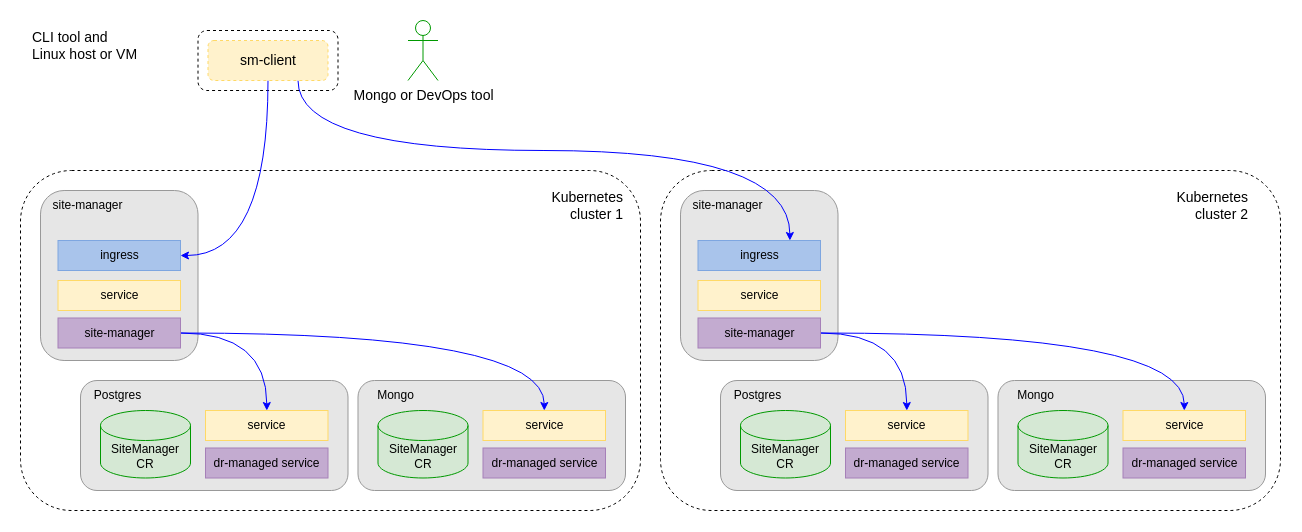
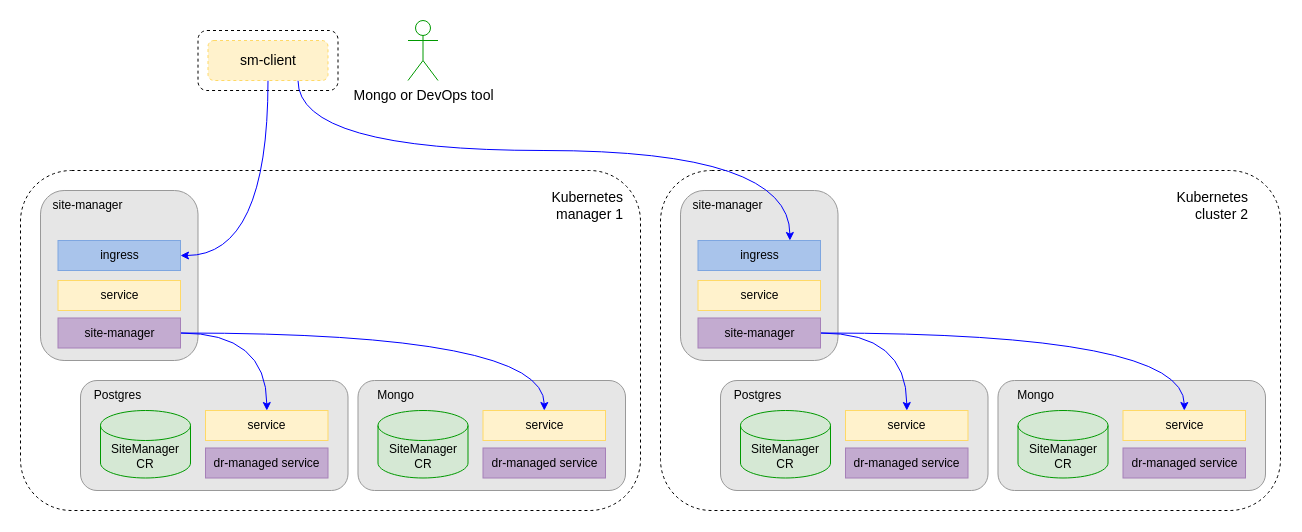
  <mxCell id="0" />
  <mxCell id="1" parent="0" />
  <mxCell id="2" value="" style="rounded=1;whiteSpace=wrap;html=1;dashed=1;" vertex="1" parent="1"><mxGeometry x="197.5" y="30" width="140" height="60" as="geometry" /></mxCell>
  <mxCell id="3" value="" style="rounded=1;whiteSpace=wrap;html=1;dashed=1;" vertex="1" parent="1"><mxGeometry x="20" y="170" width="620" height="340" as="geometry" /></mxCell>
- <mxCell id="4" value="&lt;font style=&quot;font-size: 14px;&quot;&gt;Kubernetes cluster 1&lt;/font&gt;" style="text;html=1;strokeColor=none;fillColor=none;align=right;verticalAlign=middle;whiteSpace=wrap;rounded=0;" vertex="1" parent="1"><mxGeometry x="565" y="190" width="60" height="30" as="geometry" /></mxCell>
+ <mxCell id="4" value="&lt;font style=&quot;font-size: 14px;&quot;&gt;Kubernetes manager 1&lt;/font&gt;" style="text;html=1;strokeColor=none;fillColor=none;align=right;verticalAlign=middle;whiteSpace=wrap;rounded=0;" vertex="1" parent="1"><mxGeometry x="565" y="190" width="60" height="30" as="geometry" /></mxCell>
  <mxCell id="5" value="" style="rounded=1;whiteSpace=wrap;html=1;strokeColor=#999999;fillColor=#E6E6E6;" vertex="1" parent="1"><mxGeometry x="80" y="380" width="267.5" height="110" as="geometry" /></mxCell>
  <mxCell id="6" value="Postgres" style="text;html=1;strokeColor=none;fillColor=none;align=center;verticalAlign=middle;whiteSpace=wrap;rounded=0;" vertex="1" parent="1"><mxGeometry x="80" y="380" width="75" height="30" as="geometry" /></mxCell>
  <mxCell id="7" value="SiteManager CR" style="shape=cylinder3;whiteSpace=wrap;html=1;boundedLbl=1;backgroundOutline=1;size=15;strokeColor=#009900;fillColor=#D5E8D4;" vertex="1" parent="1"><mxGeometry x="100" y="410" width="90" height="67.5" as="geometry" /></mxCell>
  <mxCell id="8" value="service" style="rounded=0;whiteSpace=wrap;html=1;strokeColor=#FFD966;fillColor=#FFF2CC;" vertex="1" parent="1"><mxGeometry x="205" y="410" width="122.5" height="30" as="geometry" /></mxCell>
  <mxCell id="9" value="dr-managed service" style="rounded=0;whiteSpace=wrap;html=1;strokeColor=#A680B8;fillColor=#C3ABD0;" vertex="1" parent="1"><mxGeometry x="205" y="447.5" width="122.5" height="30" as="geometry" /></mxCell>
  <mxCell id="10" value="" style="rounded=1;whiteSpace=wrap;html=1;strokeColor=#999999;fillColor=#E6E6E6;" vertex="1" parent="1"><mxGeometry x="357.5" y="380" width="267.5" height="110" as="geometry" /></mxCell>
  <mxCell id="11" value="Mongo" style="text;html=1;strokeColor=none;fillColor=none;align=center;verticalAlign=middle;whiteSpace=wrap;rounded=0;" vertex="1" parent="1"><mxGeometry x="357.5" y="380" width="75" height="30" as="geometry" /></mxCell>
  <mxCell id="12" value="SiteManager CR" style="shape=cylinder3;whiteSpace=wrap;html=1;boundedLbl=1;backgroundOutline=1;size=15;strokeColor=#009900;fillColor=#D5E8D4;" vertex="1" parent="1"><mxGeometry x="377.5" y="410" width="90" height="67.5" as="geometry" /></mxCell>
  <mxCell id="13" value="service" style="rounded=0;whiteSpace=wrap;html=1;strokeColor=#FFD966;fillColor=#FFF2CC;" vertex="1" parent="1"><mxGeometry x="482.5" y="410" width="122.5" height="30" as="geometry" /></mxCell>
  <mxCell id="14" value="dr-managed service" style="rounded=0;whiteSpace=wrap;html=1;strokeColor=#A680B8;fillColor=#C3ABD0;" vertex="1" parent="1"><mxGeometry x="482.5" y="447.5" width="122.5" height="30" as="geometry" /></mxCell>
  <mxCell id="15" value="" style="rounded=1;whiteSpace=wrap;html=1;strokeColor=#999999;fillColor=#E6E6E6;" vertex="1" parent="1"><mxGeometry x="40" y="190" width="157.5" height="170" as="geometry" /></mxCell>
  <mxCell id="16" value="site-manager" style="text;html=1;strokeColor=none;fillColor=none;align=center;verticalAlign=middle;whiteSpace=wrap;rounded=0;" vertex="1" parent="1"><mxGeometry x="50" y="190" width="75" height="30" as="geometry" /></mxCell>
  <mxCell id="17" value="service" style="rounded=0;whiteSpace=wrap;html=1;strokeColor=#FFD966;fillColor=#FFF2CC;" vertex="1" parent="1"><mxGeometry x="57.5" y="280" width="122.5" height="30" as="geometry" /></mxCell>
  <mxCell id="18" style="edgeStyle=orthogonalEdgeStyle;rounded=0;orthogonalLoop=1;jettySize=auto;html=1;curved=1;strokeColor=#0000FF;" edge="1" parent="1" source="20" target="8"><mxGeometry relative="1" as="geometry" /></mxCell>
  <mxCell id="19" style="edgeStyle=orthogonalEdgeStyle;curved=1;rounded=0;orthogonalLoop=1;jettySize=auto;html=1;strokeColor=#0000FF;" edge="1" parent="1" source="20" target="13"><mxGeometry relative="1" as="geometry" /></mxCell>
  <mxCell id="20" value="site-manager" style="rounded=0;whiteSpace=wrap;html=1;strokeColor=#A680B8;fillColor=#C3ABD0;" vertex="1" parent="1"><mxGeometry x="57.5" y="317.5" width="122.5" height="30" as="geometry" /></mxCell>
  <mxCell id="21" value="ingress" style="rounded=0;whiteSpace=wrap;html=1;strokeColor=#7EA6E0;fillColor=#A9C4EB;" vertex="1" parent="1"><mxGeometry x="57.5" y="240" width="122.5" height="30" as="geometry" /></mxCell>
  <mxCell id="22" value="" style="rounded=1;whiteSpace=wrap;html=1;dashed=1;" vertex="1" parent="1"><mxGeometry x="660" y="170" width="620" height="340" as="geometry" /></mxCell>
  <mxCell id="23" value="&lt;font style=&quot;font-size: 14px;&quot;&gt;Kubernetes cluster 2&lt;/font&gt;" style="text;html=1;strokeColor=none;fillColor=none;align=right;verticalAlign=middle;whiteSpace=wrap;rounded=0;" vertex="1" parent="1"><mxGeometry x="1190" y="190" width="60" height="30" as="geometry" /></mxCell>
  <mxCell id="24" value="" style="rounded=1;whiteSpace=wrap;html=1;strokeColor=#999999;fillColor=#E6E6E6;" vertex="1" parent="1"><mxGeometry x="720" y="380" width="267.5" height="110" as="geometry" /></mxCell>
  <mxCell id="25" value="Postgres" style="text;html=1;strokeColor=none;fillColor=none;align=center;verticalAlign=middle;whiteSpace=wrap;rounded=0;" vertex="1" parent="1"><mxGeometry x="720" y="380" width="75" height="30" as="geometry" /></mxCell>
  <mxCell id="26" value="SiteManager CR" style="shape=cylinder3;whiteSpace=wrap;html=1;boundedLbl=1;backgroundOutline=1;size=15;strokeColor=#009900;fillColor=#D5E8D4;" vertex="1" parent="1"><mxGeometry x="740" y="410" width="90" height="67.5" as="geometry" /></mxCell>
  <mxCell id="27" value="service" style="rounded=0;whiteSpace=wrap;html=1;strokeColor=#FFD966;fillColor=#FFF2CC;" vertex="1" parent="1"><mxGeometry x="845" y="410" width="122.5" height="30" as="geometry" /></mxCell>
  <mxCell id="28" value="dr-managed service" style="rounded=0;whiteSpace=wrap;html=1;strokeColor=#A680B8;fillColor=#C3ABD0;" vertex="1" parent="1"><mxGeometry x="845" y="447.5" width="122.5" height="30" as="geometry" /></mxCell>
  <mxCell id="29" value="" style="rounded=1;whiteSpace=wrap;html=1;strokeColor=#999999;fillColor=#E6E6E6;" vertex="1" parent="1"><mxGeometry x="997.5" y="380" width="267.5" height="110" as="geometry" /></mxCell>
  <mxCell id="30" value="Mongo" style="text;html=1;strokeColor=none;fillColor=none;align=center;verticalAlign=middle;whiteSpace=wrap;rounded=0;" vertex="1" parent="1"><mxGeometry x="997.5" y="380" width="75" height="30" as="geometry" /></mxCell>
  <mxCell id="31" value="SiteManager CR" style="shape=cylinder3;whiteSpace=wrap;html=1;boundedLbl=1;backgroundOutline=1;size=15;strokeColor=#009900;fillColor=#D5E8D4;" vertex="1" parent="1"><mxGeometry x="1017.5" y="410" width="90" height="67.5" as="geometry" /></mxCell>
  <mxCell id="32" value="service" style="rounded=0;whiteSpace=wrap;html=1;strokeColor=#FFD966;fillColor=#FFF2CC;" vertex="1" parent="1"><mxGeometry x="1122.5" y="410" width="122.5" height="30" as="geometry" /></mxCell>
  <mxCell id="33" value="dr-managed service" style="rounded=0;whiteSpace=wrap;html=1;strokeColor=#A680B8;fillColor=#C3ABD0;" vertex="1" parent="1"><mxGeometry x="1122.5" y="447.5" width="122.5" height="30" as="geometry" /></mxCell>
  <mxCell id="34" value="" style="rounded=1;whiteSpace=wrap;html=1;strokeColor=#999999;fillColor=#E6E6E6;" vertex="1" parent="1"><mxGeometry x="680" y="190" width="157.5" height="170" as="geometry" /></mxCell>
  <mxCell id="35" value="site-manager" style="text;html=1;strokeColor=none;fillColor=none;align=center;verticalAlign=middle;whiteSpace=wrap;rounded=0;" vertex="1" parent="1"><mxGeometry x="690" y="190" width="75" height="30" as="geometry" /></mxCell>
  <mxCell id="36" value="service" style="rounded=0;whiteSpace=wrap;html=1;strokeColor=#FFD966;fillColor=#FFF2CC;" vertex="1" parent="1"><mxGeometry x="697.5" y="280" width="122.5" height="30" as="geometry" /></mxCell>
  <mxCell id="37" style="edgeStyle=orthogonalEdgeStyle;rounded=0;orthogonalLoop=1;jettySize=auto;html=1;curved=1;strokeColor=#0000FF;" edge="1" parent="1" source="39" target="27"><mxGeometry relative="1" as="geometry" /></mxCell>
  <mxCell id="38" style="edgeStyle=orthogonalEdgeStyle;curved=1;rounded=0;orthogonalLoop=1;jettySize=auto;html=1;strokeColor=#0000FF;" edge="1" parent="1" source="39" target="32"><mxGeometry relative="1" as="geometry" /></mxCell>
  <mxCell id="39" value="site-manager" style="rounded=0;whiteSpace=wrap;html=1;strokeColor=#A680B8;fillColor=#C3ABD0;" vertex="1" parent="1"><mxGeometry x="697.5" y="317.5" width="122.5" height="30" as="geometry" /></mxCell>
  <mxCell id="40" value="ingress" style="rounded=0;whiteSpace=wrap;html=1;strokeColor=#7EA6E0;fillColor=#A9C4EB;" vertex="1" parent="1"><mxGeometry x="697.5" y="240" width="122.5" height="30" as="geometry" /></mxCell>
  <mxCell id="41" style="edgeStyle=orthogonalEdgeStyle;curved=1;rounded=0;orthogonalLoop=1;jettySize=auto;html=1;entryX=1;entryY=0.5;entryDx=0;entryDy=0;strokeColor=#0000FF;fontSize=14;exitX=0.5;exitY=1;exitDx=0;exitDy=0;" edge="1" parent="1" source="43" target="21"><mxGeometry relative="1" as="geometry" /></mxCell>
  <mxCell id="42" style="edgeStyle=orthogonalEdgeStyle;curved=1;rounded=0;orthogonalLoop=1;jettySize=auto;html=1;entryX=0.75;entryY=0;entryDx=0;entryDy=0;strokeColor=#0000FF;fontSize=14;exitX=0.75;exitY=1;exitDx=0;exitDy=0;" edge="1" parent="1" source="43" target="40"><mxGeometry relative="1" as="geometry"><Array as="points"><mxPoint x="298" y="150" /><mxPoint x="789" y="150" /></Array></mxGeometry></mxCell>
  <mxCell id="43" value="sm-client" style="rounded=1;whiteSpace=wrap;html=1;fontSize=14;strokeColor=#FFD966;fillColor=#FFF2CC;dashed=1;" vertex="1" parent="1"><mxGeometry x="207.5" y="40" width="120" height="40" as="geometry" /></mxCell>
- <mxCell id="44" value="&lt;font style=&quot;font-size: 14px;&quot;&gt;CLI tool and Linux host or VM&lt;/font&gt;" style="text;html=1;strokeColor=none;fillColor=none;align=left;verticalAlign=middle;whiteSpace=wrap;rounded=0;" vertex="1" parent="1"><mxGeometry x="30" y="30" width="110" height="30" as="geometry" /></mxCell>
  <mxCell id="45" value="Mongo or DevOps tool" style="shape=umlActor;verticalLabelPosition=bottom;verticalAlign=top;html=1;outlineConnect=0;strokeColor=#009900;fontSize=14;fillColor=none;" vertex="1" parent="1"><mxGeometry x="407.5" y="20" width="30" height="60" as="geometry" /></mxCell>
